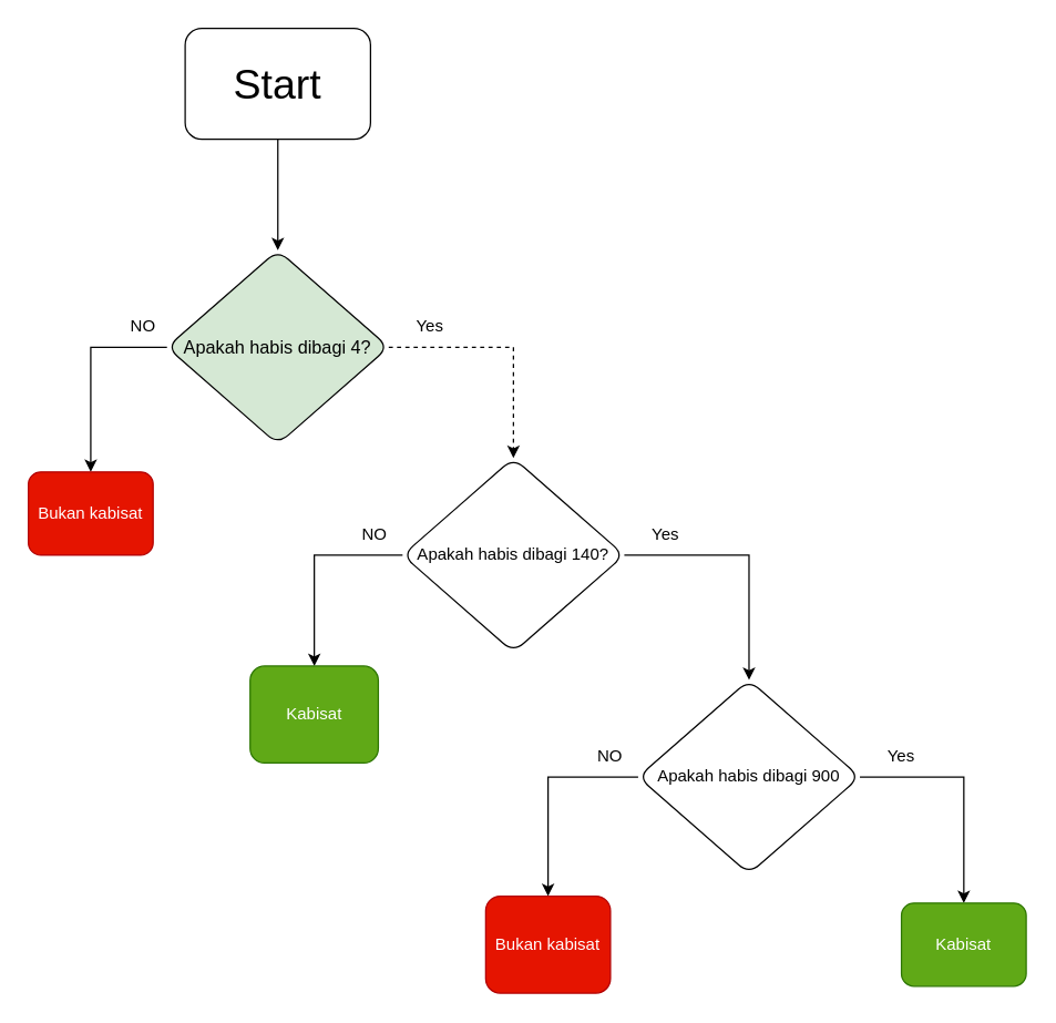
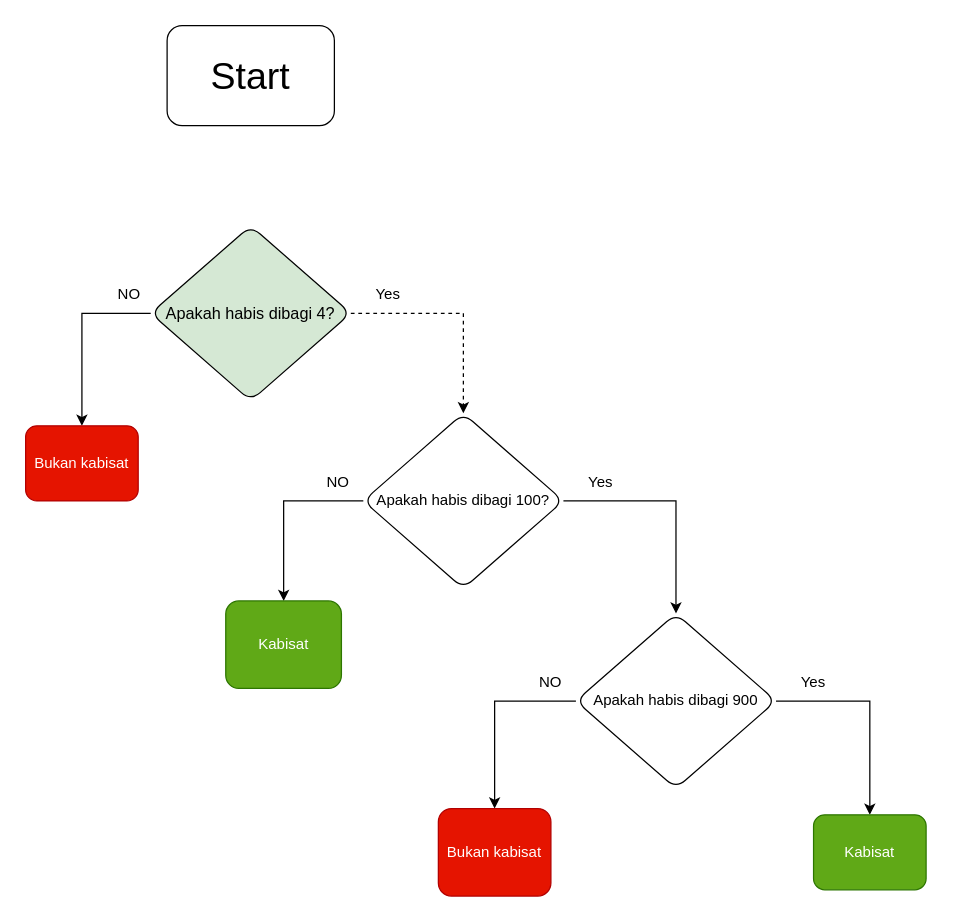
  <mxCell id="0" />
  <mxCell id="1" parent="0" />
- <mxCell id="2" value="" style="edgeStyle=orthogonalEdgeStyle;rounded=0;orthogonalLoop=1;jettySize=auto;html=1;labelBackgroundColor=none;fontColor=default;" edge="1" parent="1" source="3" target="6"><mxGeometry relative="1" as="geometry"><Array as="points"><mxPoint x="201" y="240" /><mxPoint x="201" y="240" /></Array></mxGeometry></mxCell>
  <mxCell id="3" value="&lt;font style=&quot;font-size: 30px;&quot;&gt;Start&lt;/font&gt;" style="rounded=1;whiteSpace=wrap;html=1;labelBackgroundColor=none;" vertex="1" parent="1"><mxGeometry x="133.12" y="20" width="133.75" height="80" as="geometry" /></mxCell>
  <mxCell id="4" value="" style="edgeStyle=orthogonalEdgeStyle;rounded=0;orthogonalLoop=1;jettySize=auto;html=1;labelBackgroundColor=none;fontColor=default;dashed=1;" edge="1" parent="1" source="6" target="9"><mxGeometry relative="1" as="geometry" /></mxCell>
  <mxCell id="5" style="edgeStyle=orthogonalEdgeStyle;rounded=0;orthogonalLoop=1;jettySize=auto;html=1;entryX=0.5;entryY=0;entryDx=0;entryDy=0;labelBackgroundColor=none;fontColor=default;" edge="1" parent="1" source="6" target="13"><mxGeometry relative="1" as="geometry" /></mxCell>
  <mxCell id="6" value="&lt;font style=&quot;font-size: 13px;&quot;&gt;Apakah habis dibagi 4?&lt;/font&gt;" style="rhombus;whiteSpace=wrap;html=1;rounded=1;labelBackgroundColor=none;fillColor=#d5e8d4;" vertex="1" parent="1"><mxGeometry x="120" y="180" width="160" height="140" as="geometry" /></mxCell>
  <mxCell id="7" value="" style="edgeStyle=orthogonalEdgeStyle;rounded=0;orthogonalLoop=1;jettySize=auto;html=1;labelBackgroundColor=none;fontColor=default;" edge="1" parent="1" source="9" target="12"><mxGeometry relative="1" as="geometry" /></mxCell>
  <mxCell id="8" value="" style="edgeStyle=orthogonalEdgeStyle;rounded=0;orthogonalLoop=1;jettySize=auto;html=1;labelBackgroundColor=none;fontColor=default;" edge="1" parent="1" source="9" target="14"><mxGeometry relative="1" as="geometry" /></mxCell>
- <mxCell id="9" value="Apakah habis dibagi 140?" style="rhombus;whiteSpace=wrap;html=1;rounded=1;labelBackgroundColor=none;" vertex="1" parent="1"><mxGeometry x="290" y="330" width="160" height="140" as="geometry" /></mxCell>
+ <mxCell id="9" value="Apakah habis dibagi 100?" style="rhombus;whiteSpace=wrap;html=1;rounded=1;labelBackgroundColor=none;" vertex="1" parent="1"><mxGeometry x="290" y="330" width="160" height="140" as="geometry" /></mxCell>
  <mxCell id="10" value="" style="edgeStyle=orthogonalEdgeStyle;rounded=0;orthogonalLoop=1;jettySize=auto;html=1;labelBackgroundColor=none;fontColor=default;" edge="1" parent="1" source="12" target="15"><mxGeometry relative="1" as="geometry" /></mxCell>
  <mxCell id="11" value="" style="edgeStyle=orthogonalEdgeStyle;rounded=0;orthogonalLoop=1;jettySize=auto;html=1;labelBackgroundColor=none;fontColor=default;" edge="1" parent="1" source="12" target="16"><mxGeometry relative="1" as="geometry" /></mxCell>
  <mxCell id="12" value="Apakah habis dibagi 900" style="rhombus;whiteSpace=wrap;html=1;rounded=1;labelBackgroundColor=none;" vertex="1" parent="1"><mxGeometry x="460" y="490" width="160" height="140" as="geometry" /></mxCell>
  <mxCell id="13" value="Bukan kabisat" style="whiteSpace=wrap;html=1;rounded=1;labelBackgroundColor=none;fillColor=#e51400;strokeColor=#B20000;fontColor=#ffffff;" vertex="1" parent="1"><mxGeometry x="20" y="340" width="90" height="60" as="geometry" /></mxCell>
  <mxCell id="14" value="Kabisat" style="whiteSpace=wrap;html=1;rounded=1;labelBackgroundColor=none;fillColor=#60a917;fontColor=#ffffff;strokeColor=#2D7600;" vertex="1" parent="1"><mxGeometry x="180" y="480" width="92.5" height="70" as="geometry" /></mxCell>
  <mxCell id="15" value="Bukan kabisat" style="whiteSpace=wrap;html=1;rounded=1;labelBackgroundColor=none;fillColor=#e51400;fontColor=#ffffff;strokeColor=#B20000;" vertex="1" parent="1"><mxGeometry x="350" y="646" width="90" height="70" as="geometry" /></mxCell>
  <mxCell id="16" value="Kabisat" style="whiteSpace=wrap;html=1;rounded=1;labelBackgroundColor=none;fillColor=#60a917;strokeColor=#2D7600;fontColor=#ffffff;" vertex="1" parent="1"><mxGeometry x="650" y="651" width="90" height="60" as="geometry" /></mxCell>
  <mxCell id="17" value="NO" style="text;strokeColor=none;align=center;fillColor=none;html=1;verticalAlign=middle;whiteSpace=wrap;rounded=0;labelBackgroundColor=none;" vertex="1" parent="1"><mxGeometry x="73.12" y="220" width="60" height="30" as="geometry" /></mxCell>
  <mxCell id="18" value="NO" style="text;strokeColor=none;align=center;fillColor=none;html=1;verticalAlign=middle;whiteSpace=wrap;rounded=0;labelBackgroundColor=none;" vertex="1" parent="1"><mxGeometry x="240" y="370" width="60" height="30" as="geometry" /></mxCell>
  <mxCell id="19" value="NO" style="text;strokeColor=none;align=center;fillColor=none;html=1;verticalAlign=middle;whiteSpace=wrap;rounded=0;labelBackgroundColor=none;" vertex="1" parent="1"><mxGeometry x="410" y="530" width="60" height="30" as="geometry" /></mxCell>
  <mxCell id="20" value="Yes" style="text;strokeColor=none;align=center;fillColor=none;html=1;verticalAlign=middle;whiteSpace=wrap;rounded=0;labelBackgroundColor=none;" vertex="1" parent="1"><mxGeometry x="620" y="530" width="60" height="30" as="geometry" /></mxCell>
  <mxCell id="21" value="Yes" style="text;strokeColor=none;align=center;fillColor=none;html=1;verticalAlign=middle;whiteSpace=wrap;rounded=0;labelBackgroundColor=none;" vertex="1" parent="1"><mxGeometry x="450" y="370" width="60" height="30" as="geometry" /></mxCell>
  <mxCell id="22" value="Yes" style="text;strokeColor=none;align=center;fillColor=none;html=1;verticalAlign=middle;whiteSpace=wrap;rounded=0;labelBackgroundColor=none;" vertex="1" parent="1"><mxGeometry x="280" y="220" width="60" height="30" as="geometry" /></mxCell>
